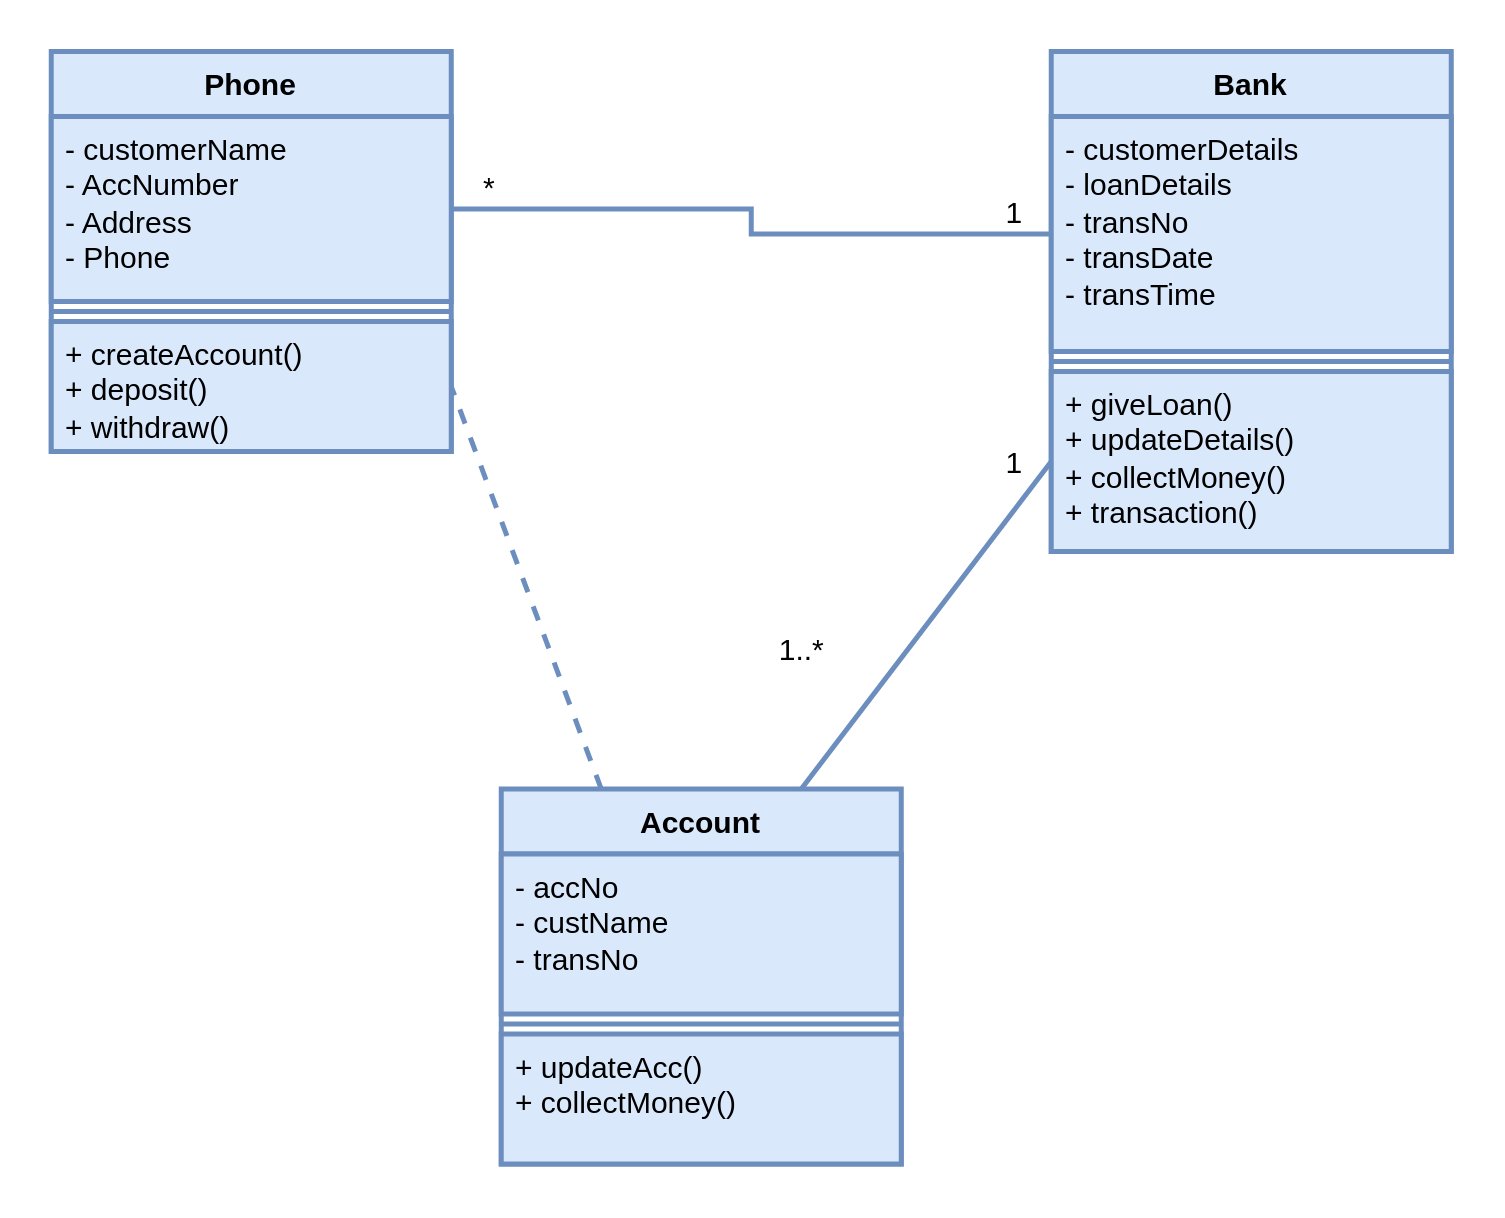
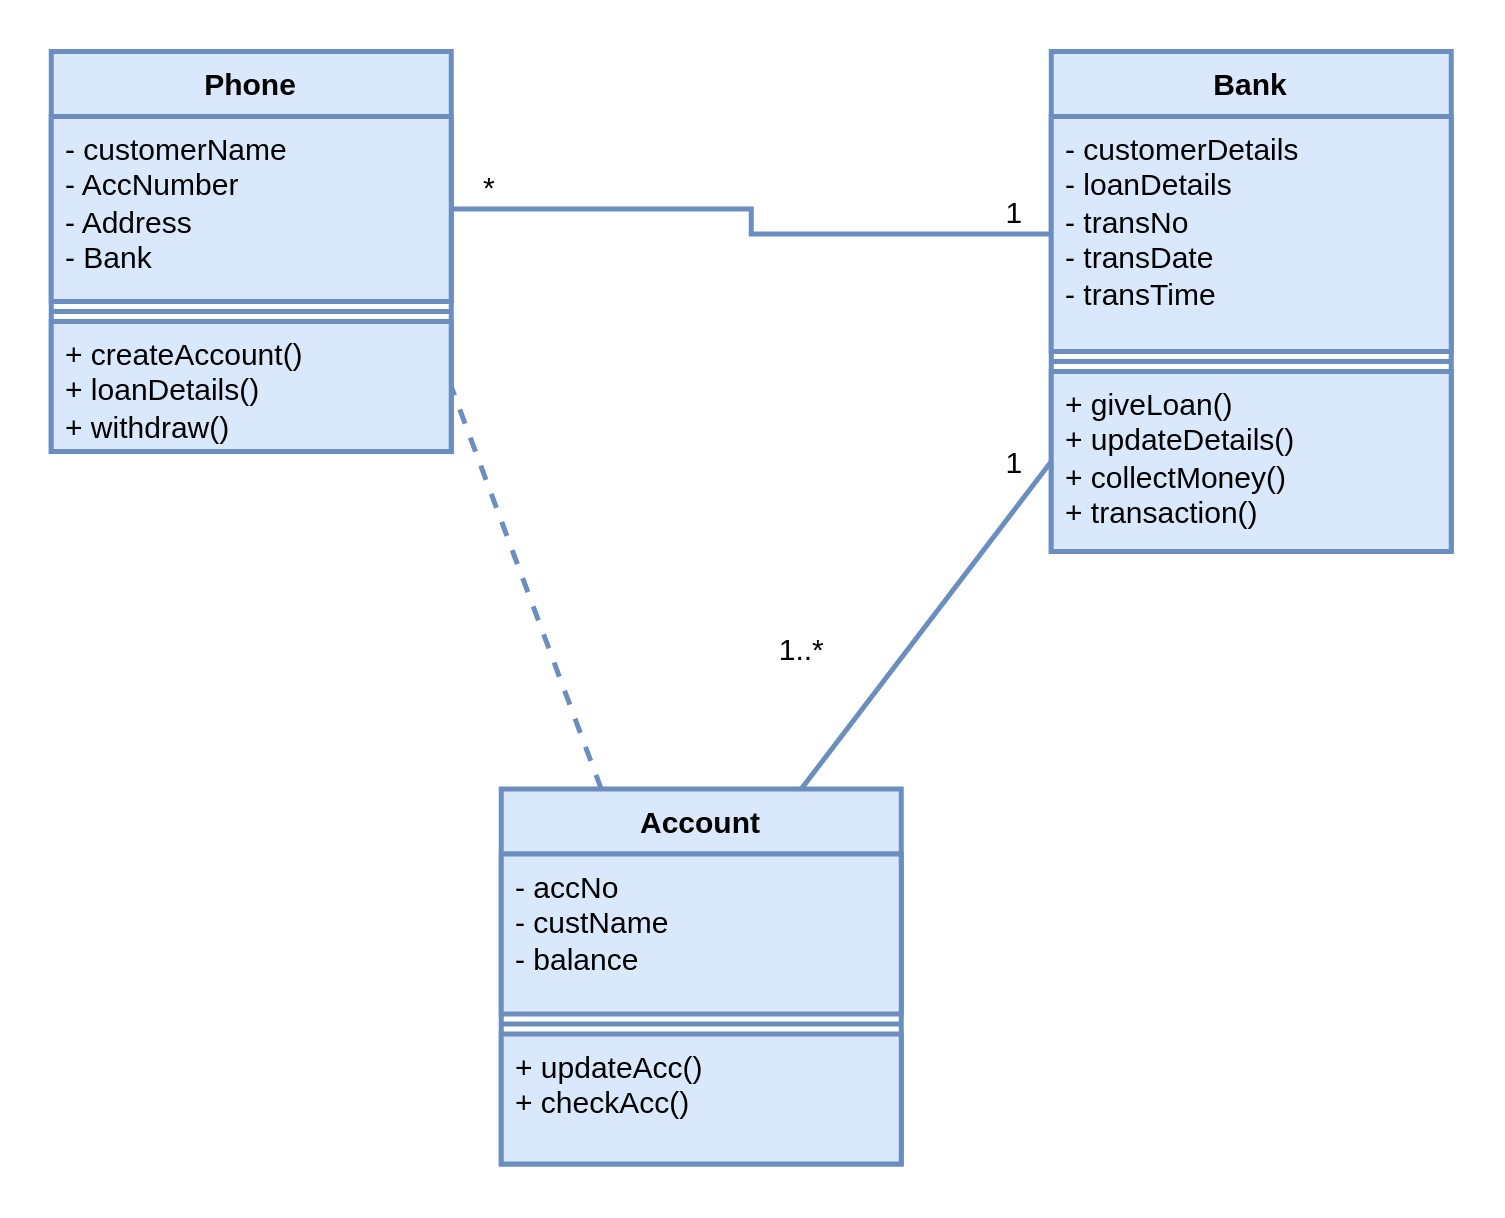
  <mxCell id="0" />
  <mxCell id="1" parent="0" />
  <mxCell id="2" value="Phone" style="swimlane;fontStyle=1;align=center;verticalAlign=top;childLayout=stackLayout;horizontal=1;startSize=26;horizontalStack=0;resizeParent=1;resizeParentMax=0;resizeLast=0;collapsible=1;marginBottom=0;fillColor=#dae8fc;strokeColor=#6c8ebf;strokeWidth=2;" vertex="1" parent="1"><mxGeometry x="20" y="20" width="160" height="160" as="geometry" /></mxCell>
- <mxCell id="3" value="- customerName&#10;- AccNumber&#10;- Address&#10;- Phone" style="text;strokeColor=#6c8ebf;fillColor=#dae8fc;align=left;verticalAlign=top;spacingLeft=4;spacingRight=4;overflow=hidden;rotatable=0;points=[[0,0.5],[1,0.5]];portConstraint=eastwest;whiteSpace=wrap;strokeWidth=2;" vertex="1" parent="2"><mxGeometry y="26" width="160" height="74" as="geometry" /></mxCell>
+ <mxCell id="3" value="- customerName&#10;- AccNumber&#10;- Address&#10;- Bank" style="text;strokeColor=#6c8ebf;fillColor=#dae8fc;align=left;verticalAlign=top;spacingLeft=4;spacingRight=4;overflow=hidden;rotatable=0;points=[[0,0.5],[1,0.5]];portConstraint=eastwest;whiteSpace=wrap;strokeWidth=2;" vertex="1" parent="2"><mxGeometry y="26" width="160" height="74" as="geometry" /></mxCell>
  <mxCell id="4" value="" style="line;strokeWidth=2;fillColor=#dae8fc;align=left;verticalAlign=middle;spacingTop=-1;spacingLeft=3;spacingRight=3;rotatable=0;labelPosition=right;points=[];portConstraint=eastwest;strokeColor=#6c8ebf;" vertex="1" parent="2"><mxGeometry y="100" width="160" height="8" as="geometry" /></mxCell>
- <mxCell id="5" value="+ createAccount()&#10;+ deposit()&#10;+ withdraw()" style="text;strokeColor=#6c8ebf;fillColor=#dae8fc;align=left;verticalAlign=top;spacingLeft=4;spacingRight=4;overflow=hidden;rotatable=0;points=[[0,0.5],[1,0.5]];portConstraint=eastwest;whiteSpace=wrap;strokeWidth=2;" vertex="1" parent="2"><mxGeometry y="108" width="160" height="52" as="geometry" /></mxCell>
+ <mxCell id="5" value="+ createAccount()&#10;+ loanDetails()&#10;+ withdraw()" style="text;strokeColor=#6c8ebf;fillColor=#dae8fc;align=left;verticalAlign=top;spacingLeft=4;spacingRight=4;overflow=hidden;rotatable=0;points=[[0,0.5],[1,0.5]];portConstraint=eastwest;whiteSpace=wrap;strokeWidth=2;" vertex="1" parent="2"><mxGeometry y="108" width="160" height="52" as="geometry" /></mxCell>
  <mxCell id="6" value="Bank" style="swimlane;fontStyle=1;align=center;verticalAlign=top;childLayout=stackLayout;horizontal=1;startSize=26;horizontalStack=0;resizeParent=1;resizeParentMax=0;resizeLast=0;collapsible=1;marginBottom=0;fillColor=#dae8fc;strokeColor=#6c8ebf;strokeWidth=2;" vertex="1" parent="1"><mxGeometry x="420" y="20" width="160" height="200" as="geometry" /></mxCell>
  <mxCell id="7" value="- customerDetails&#10;- loanDetails&#10;- transNo&#10;- transDate&#10;- transTime" style="text;strokeColor=#6c8ebf;fillColor=#dae8fc;align=left;verticalAlign=top;spacingLeft=4;spacingRight=4;overflow=hidden;rotatable=0;points=[[0,0.5],[1,0.5]];portConstraint=eastwest;spacingTop=0;strokeWidth=2;spacing=2;whiteSpace=wrap;" vertex="1" parent="6"><mxGeometry y="26" width="160" height="94" as="geometry" /></mxCell>
  <mxCell id="8" value="" style="line;strokeWidth=2;fillColor=#dae8fc;align=left;verticalAlign=middle;spacingTop=-1;spacingLeft=3;spacingRight=3;rotatable=0;labelPosition=right;points=[];portConstraint=eastwest;strokeColor=#6c8ebf;" vertex="1" parent="6"><mxGeometry y="120" width="160" height="8" as="geometry" /></mxCell>
  <mxCell id="9" value="+ giveLoan()&#10;+ updateDetails()&#10;+ collectMoney()&#10;+ transaction()" style="text;strokeColor=#6c8ebf;fillColor=#dae8fc;align=left;verticalAlign=top;spacingLeft=4;spacingRight=4;overflow=hidden;rotatable=0;points=[[0,0.5],[1,0.5]];portConstraint=eastwest;whiteSpace=wrap;strokeWidth=2;" vertex="1" parent="6"><mxGeometry y="128" width="160" height="72" as="geometry" /></mxCell>
  <mxCell id="10" value="Account" style="swimlane;fontStyle=1;align=center;verticalAlign=top;childLayout=stackLayout;horizontal=1;startSize=26;horizontalStack=0;resizeParent=1;resizeParentMax=0;resizeLast=0;collapsible=1;marginBottom=0;fillColor=#dae8fc;strokeColor=#6c8ebf;strokeWidth=2;" vertex="1" parent="1"><mxGeometry x="200" y="315" width="160" height="150" as="geometry" /></mxCell>
- <mxCell id="11" value="- accNo&#10;- custName&#10;- transNo" style="text;strokeColor=#6c8ebf;fillColor=#dae8fc;align=left;verticalAlign=top;spacingLeft=4;spacingRight=4;overflow=hidden;rotatable=0;points=[[0,0.5],[1,0.5]];portConstraint=eastwest;whiteSpace=wrap;strokeWidth=2;" vertex="1" parent="10"><mxGeometry y="26" width="160" height="64" as="geometry" /></mxCell>
+ <mxCell id="11" value="- accNo&#10;- custName&#10;- balance" style="text;strokeColor=#6c8ebf;fillColor=#dae8fc;align=left;verticalAlign=top;spacingLeft=4;spacingRight=4;overflow=hidden;rotatable=0;points=[[0,0.5],[1,0.5]];portConstraint=eastwest;whiteSpace=wrap;strokeWidth=2;" vertex="1" parent="10"><mxGeometry y="26" width="160" height="64" as="geometry" /></mxCell>
  <mxCell id="12" value="" style="line;strokeWidth=2;fillColor=#dae8fc;align=left;verticalAlign=middle;spacingTop=-1;spacingLeft=3;spacingRight=3;rotatable=0;labelPosition=right;points=[];portConstraint=eastwest;strokeColor=#6c8ebf;" vertex="1" parent="10"><mxGeometry y="90" width="160" height="8" as="geometry" /></mxCell>
- <mxCell id="13" value="+ updateAcc()&#10;+ collectMoney()" style="text;strokeColor=#6c8ebf;fillColor=#dae8fc;align=left;verticalAlign=top;spacingLeft=4;spacingRight=4;overflow=hidden;rotatable=0;points=[[0,0.5],[1,0.5]];portConstraint=eastwest;strokeWidth=2;" vertex="1" parent="10"><mxGeometry y="98" width="160" height="52" as="geometry" /></mxCell>
+ <mxCell id="13" value="+ updateAcc()&#10;+ checkAcc()" style="text;strokeColor=#6c8ebf;fillColor=#dae8fc;align=left;verticalAlign=top;spacingLeft=4;spacingRight=4;overflow=hidden;rotatable=0;points=[[0,0.5],[1,0.5]];portConstraint=eastwest;strokeWidth=2;" vertex="1" parent="10"><mxGeometry y="98" width="160" height="52" as="geometry" /></mxCell>
  <mxCell id="14" value="" style="endArrow=none;html=1;edgeStyle=orthogonalEdgeStyle;rounded=0;exitX=1;exitY=0.5;exitDx=0;exitDy=0;entryX=0;entryY=0.5;entryDx=0;entryDy=0;fillColor=#dae8fc;strokeColor=#6c8ebf;strokeWidth=2;" edge="1" parent="1" source="3" target="7"><mxGeometry relative="1" as="geometry"><mxPoint x="280" y="190" as="sourcePoint" /><mxPoint x="440" y="190" as="targetPoint" /></mxGeometry></mxCell>
  <mxCell id="15" value="" style="endArrow=none;endFill=1;endSize=12;html=1;rounded=0;entryX=1;entryY=0.5;entryDx=0;entryDy=0;exitX=0.25;exitY=0;exitDx=0;exitDy=0;dashed=1;fillColor=#dae8fc;strokeColor=#6c8ebf;strokeWidth=2;" edge="1" parent="1" source="10" target="5"><mxGeometry width="160" relative="1" as="geometry"><mxPoint x="280" y="390" as="sourcePoint" /><mxPoint x="440" y="390" as="targetPoint" /></mxGeometry></mxCell>
  <mxCell id="16" value="1" style="text;html=1;align=center;verticalAlign=middle;resizable=0;points=[];autosize=1;strokeWidth=2;" vertex="1" parent="1"><mxGeometry x="390" y="70" width="30" height="30" as="geometry" /></mxCell>
  <mxCell id="17" value="*" style="text;html=1;align=center;verticalAlign=middle;resizable=0;points=[];autosize=1;strokeWidth=2;" vertex="1" parent="1"><mxGeometry x="180" y="60" width="30" height="30" as="geometry" /></mxCell>
  <mxCell id="18" value="" style="endArrow=none;endFill=0;endSize=24;html=1;rounded=0;entryX=0;entryY=0.5;entryDx=0;entryDy=0;exitX=0.75;exitY=0;exitDx=0;exitDy=0;fillColor=#dae8fc;strokeColor=#6c8ebf;strokeWidth=2;" edge="1" parent="1" source="10" target="9"><mxGeometry width="160" relative="1" as="geometry"><mxPoint x="280" y="390" as="sourcePoint" /><mxPoint x="440" y="390" as="targetPoint" /></mxGeometry></mxCell>
  <mxCell id="19" value="1" style="text;html=1;align=center;verticalAlign=middle;resizable=0;points=[];autosize=1;strokeWidth=2;" vertex="1" parent="1"><mxGeometry x="390" y="170" width="30" height="30" as="geometry" /></mxCell>
  <mxCell id="20" value="1..*" style="text;html=1;align=center;verticalAlign=middle;resizable=0;points=[];autosize=1;strokeWidth=2;" vertex="1" parent="1"><mxGeometry x="300" y="245" width="40" height="30" as="geometry" /></mxCell>
